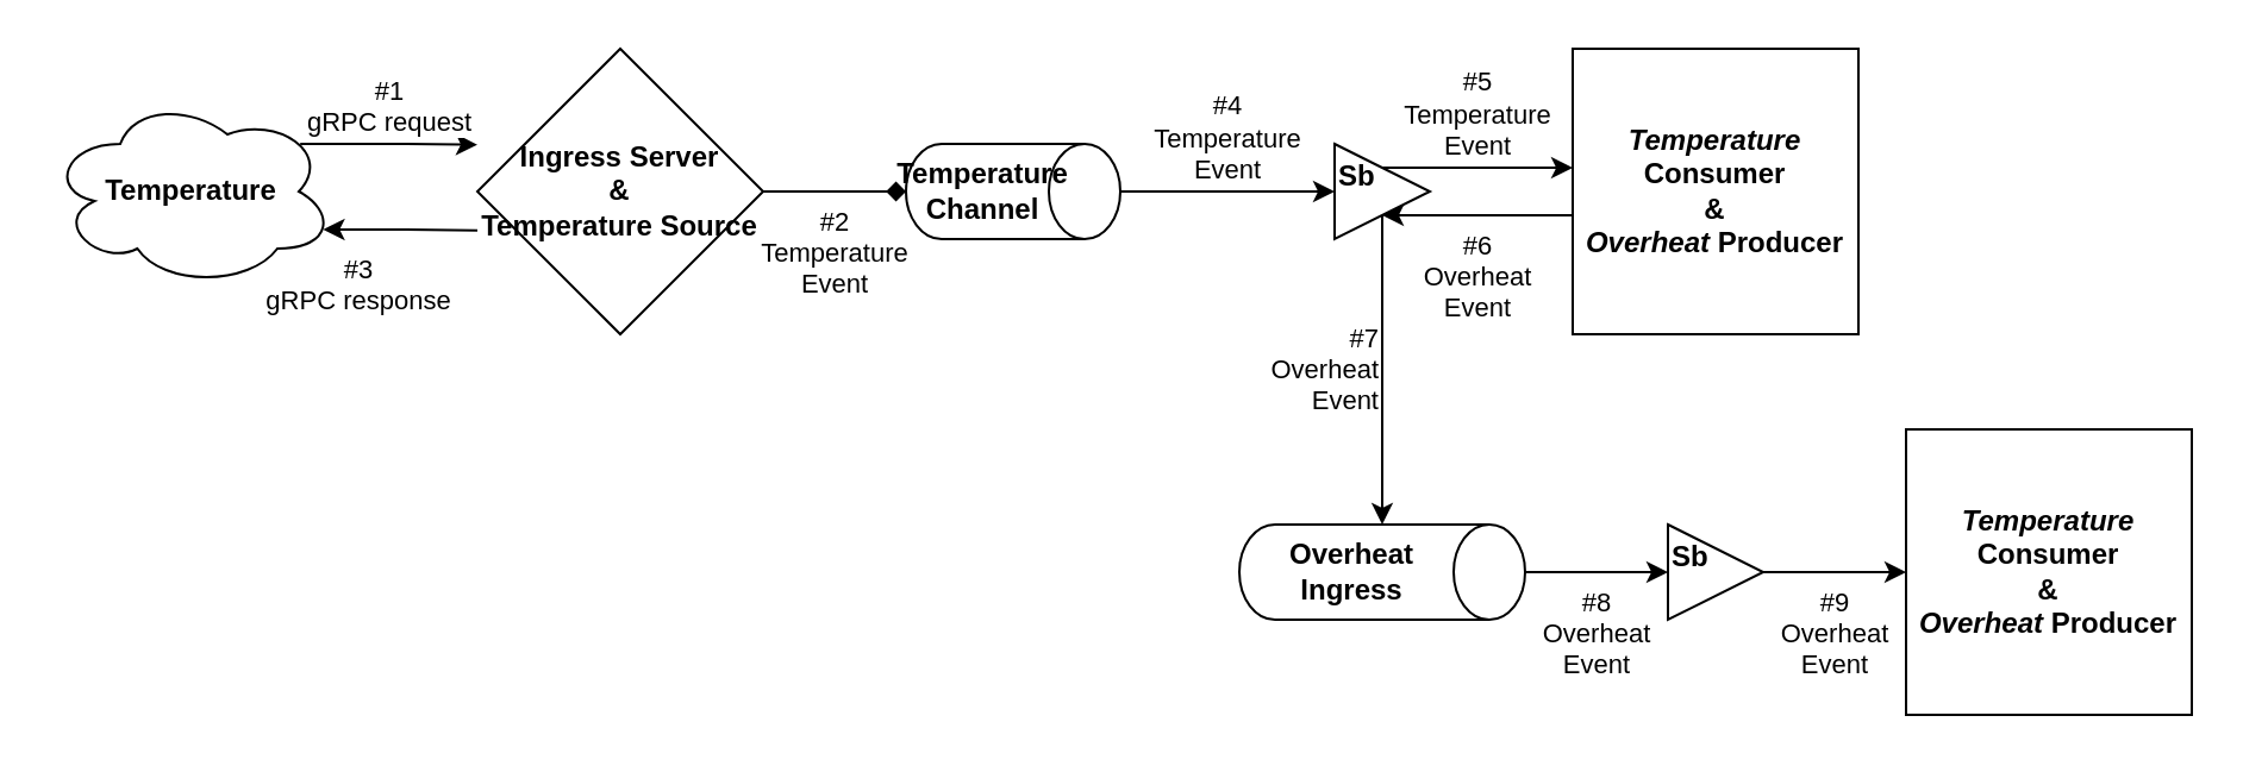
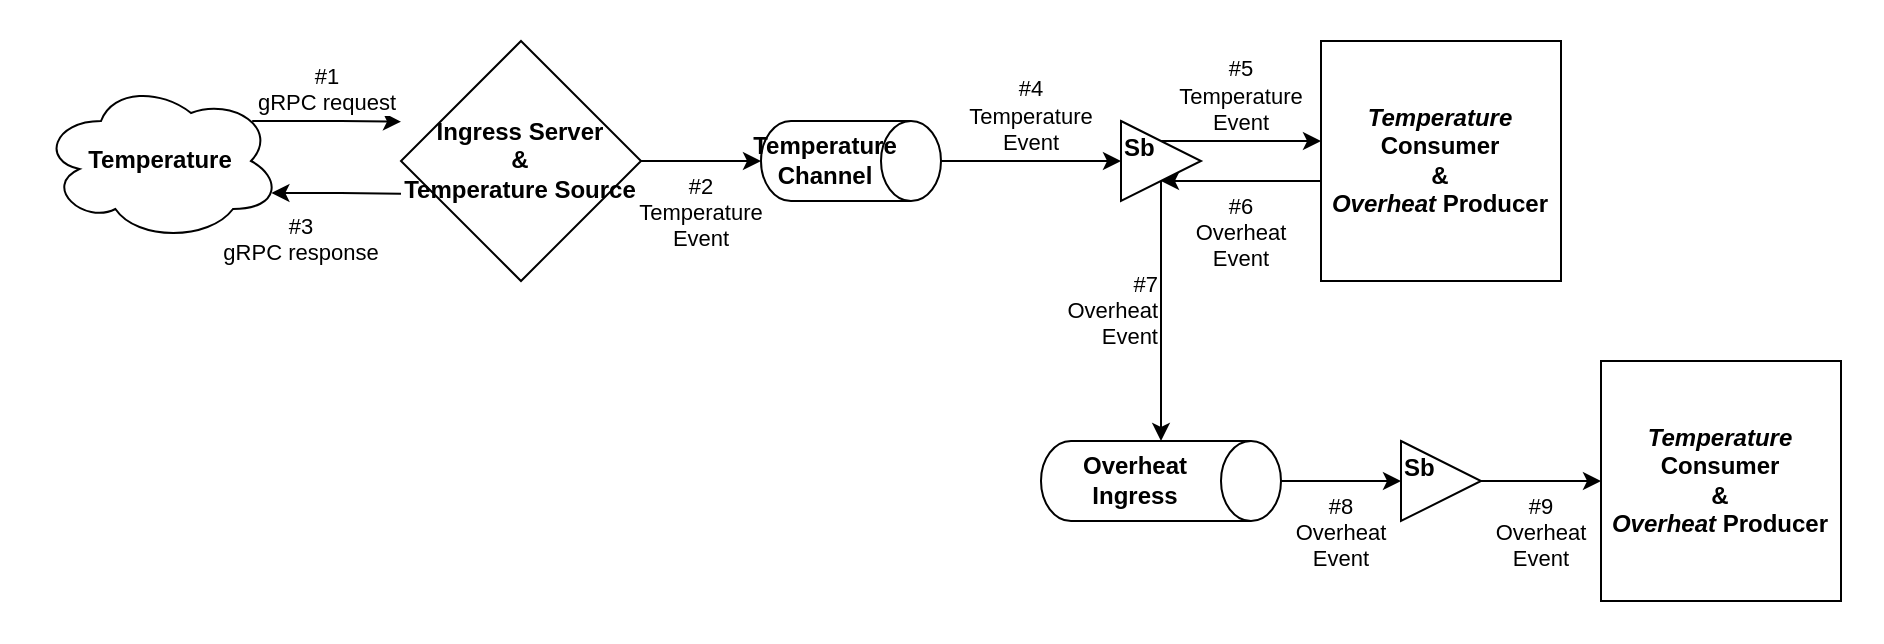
  <mxCell id="0" />
  <mxCell id="1" parent="0" />
  <mxCell id="2" value="#1&lt;br&gt;gRPC request" style="edgeStyle=orthogonalEdgeStyle;rounded=0;orthogonalLoop=1;jettySize=auto;html=1;exitX=0.88;exitY=0.25;exitDx=0;exitDy=0;exitPerimeter=0;entryX=0;entryY=0.336;entryDx=0;entryDy=0;entryPerimeter=0;verticalAlign=bottom;" parent="1" source="4" target="6" edge="1"><mxGeometry relative="1" as="geometry" /></mxCell>
  <mxCell id="3" value="#3&lt;br&gt;gRPC response" style="edgeStyle=orthogonalEdgeStyle;rounded=0;orthogonalLoop=1;jettySize=auto;html=1;exitX=0.96;exitY=0.7;exitDx=0;exitDy=0;exitPerimeter=0;entryX=0;entryY=0.636;entryDx=0;entryDy=0;entryPerimeter=0;startArrow=classic;startFill=1;endArrow=none;endFill=0;verticalAlign=top;" parent="1" source="4" target="6" edge="1"><mxGeometry x="-0.545" y="-4" relative="1" as="geometry"><mxPoint as="offset" /></mxGeometry></mxCell>
  <mxCell id="4" value="Temperature" style="ellipse;shape=cloud;whiteSpace=wrap;html=1;fontStyle=1" parent="1" vertex="1"><mxGeometry y="40" width="120" height="80" as="geometry" x="20" /></mxCell>
- <mxCell id="5" value="#2&lt;br&gt;Temperature&lt;br&gt;Event" style="edgeStyle=orthogonalEdgeStyle;rounded=0;orthogonalLoop=1;jettySize=auto;html=1;startArrow=none;startFill=0;endArrow=diamond;endFill=1;verticalAlign=top;" parent="1" source="6" target="8" edge="1"><mxGeometry relative="1" as="geometry" /></mxCell>
+ <mxCell id="5" value="#2&lt;br&gt;Temperature&lt;br&gt;Event" style="edgeStyle=orthogonalEdgeStyle;rounded=0;orthogonalLoop=1;jettySize=auto;html=1;startArrow=none;startFill=0;endArrow=classic;endFill=1;verticalAlign=top;" parent="1" source="6" target="8" edge="1"><mxGeometry relative="1" as="geometry" /></mxCell>
  <mxCell id="6" value="Ingress Server&lt;br&gt;&amp;amp;&lt;br&gt;Temperature Source" style="rhombus;whiteSpace=wrap;html=1;aspect=fixed;fontStyle=1;" parent="1" vertex="1"><mxGeometry x="200" y="20" width="120" height="120" as="geometry" /></mxCell>
  <mxCell id="7" value="#4&lt;br&gt;Temperature&lt;br&gt;Event" style="edgeStyle=orthogonalEdgeStyle;rounded=0;orthogonalLoop=1;jettySize=auto;html=1;startArrow=none;startFill=0;endArrow=classic;endFill=1;verticalAlign=bottom;" parent="1" source="8" target="12" edge="1"><mxGeometry relative="1" as="geometry" /></mxCell>
  <mxCell id="8" value="Temperature Channel" style="shape=cylinder3;whiteSpace=wrap;html=1;boundedLbl=1;backgroundOutline=1;size=15;direction=south;fontStyle=1" parent="1" vertex="1"><mxGeometry x="380" y="60" width="90" height="40" as="geometry" /></mxCell>
  <mxCell id="9" value="#5&lt;br&gt;Temperature&lt;br&gt;Event" style="edgeStyle=orthogonalEdgeStyle;rounded=0;orthogonalLoop=1;jettySize=auto;html=1;exitX=0.5;exitY=0;exitDx=0;exitDy=0;entryX=0;entryY=0.417;entryDx=0;entryDy=0;entryPerimeter=0;startArrow=none;startFill=0;endArrow=classic;endFill=1;verticalAlign=bottom;" parent="1" source="12" target="13" edge="1"><mxGeometry relative="1" as="geometry" /></mxCell>
  <mxCell id="10" value="#6&lt;br&gt;Overheat&lt;br&gt;Event" style="edgeStyle=orthogonalEdgeStyle;rounded=0;orthogonalLoop=1;jettySize=auto;html=1;exitX=0.5;exitY=1;exitDx=0;exitDy=0;entryX=0;entryY=0.583;entryDx=0;entryDy=0;entryPerimeter=0;startArrow=classic;startFill=1;endArrow=none;endFill=0;verticalAlign=top;" parent="1" source="12" target="13" edge="1"><mxGeometry relative="1" as="geometry" /></mxCell>
  <mxCell id="11" value="#7&lt;br&gt;Overheat&lt;br&gt;Event" style="edgeStyle=orthogonalEdgeStyle;rounded=0;orthogonalLoop=1;jettySize=auto;html=1;startArrow=none;startFill=0;endArrow=classic;endFill=1;align=right;verticalAlign=middle;" parent="1" source="12" target="15" edge="1"><mxGeometry relative="1" as="geometry" /></mxCell>
  <mxCell id="12" value="Sb" style="triangle;whiteSpace=wrap;html=1;verticalAlign=top;align=left;fontStyle=1" parent="1" vertex="1"><mxGeometry x="560" y="60" width="40" height="40" as="geometry" /></mxCell>
  <mxCell id="13" value="&lt;i&gt;Temperature&lt;/i&gt; Consumer&lt;br&gt;&amp;amp;&lt;br&gt;&lt;i&gt;Overheat&lt;/i&gt; Producer" style="whiteSpace=wrap;html=1;aspect=fixed;fontStyle=1" parent="1" vertex="1"><mxGeometry x="660" y="20" width="120" height="120" as="geometry" /></mxCell>
  <mxCell id="14" value="#8&lt;br&gt;Overheat&lt;br&gt;Event" style="edgeStyle=orthogonalEdgeStyle;rounded=0;orthogonalLoop=1;jettySize=auto;html=1;startArrow=none;startFill=0;endArrow=classic;endFill=1;verticalAlign=top;" parent="1" source="15" target="18" edge="1"><mxGeometry relative="1" as="geometry" /></mxCell>
  <mxCell id="15" value="Overheat Ingress" style="shape=cylinder3;whiteSpace=wrap;html=1;boundedLbl=1;backgroundOutline=1;size=15;direction=south;fontStyle=1" parent="1" vertex="1"><mxGeometry x="520" y="220" width="120" height="40" as="geometry" /></mxCell>
  <mxCell id="16" value="&lt;i&gt;Temperature&lt;/i&gt; Consumer&lt;br&gt;&amp;amp;&lt;br&gt;&lt;i&gt;Overheat&lt;/i&gt; Producer" style="whiteSpace=wrap;html=1;aspect=fixed;fontStyle=1" parent="1" vertex="1"><mxGeometry x="800" y="180" width="120" height="120" as="geometry" /></mxCell>
  <mxCell id="17" value="#9&lt;br&gt;Overheat&lt;br&gt;Event" style="edgeStyle=orthogonalEdgeStyle;rounded=0;orthogonalLoop=1;jettySize=auto;html=1;startArrow=none;startFill=0;endArrow=classic;endFill=1;verticalAlign=top;" parent="1" source="18" target="16" edge="1"><mxGeometry relative="1" as="geometry" /></mxCell>
  <mxCell id="18" value="Sb" style="triangle;whiteSpace=wrap;html=1;verticalAlign=top;fontStyle=1;align=left;" parent="1" vertex="1"><mxGeometry x="700" y="220" width="40" height="40" as="geometry" /></mxCell>
